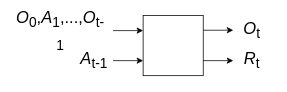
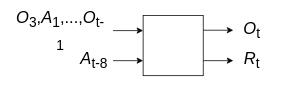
  <mxCell id="0" />
  <mxCell id="1" parent="0" />
  <mxCell id="2" value="" style="rounded=0;whiteSpace=wrap;html=1;" vertex="1" parent="1"><mxGeometry x="190" y="20" width="80" height="80" as="geometry" /></mxCell>
  <mxCell id="3" value="" style="endArrow=classic;html=1;rounded=0;" edge="1" parent="1"><mxGeometry width="50" height="50" relative="1" as="geometry"><mxPoint x="150" y="40" as="sourcePoint" /><mxPoint x="190" y="40" as="targetPoint" /></mxGeometry></mxCell>
  <mxCell id="4" value="" style="endArrow=classic;html=1;rounded=0;exitX=1;exitY=0.75;exitDx=0;exitDy=0;" edge="1" parent="1" source="2"><mxGeometry width="50" height="50" relative="1" as="geometry"><mxPoint x="350" y="80" as="sourcePoint" /><mxPoint x="310" y="80" as="targetPoint" /></mxGeometry></mxCell>
  <mxCell id="5" value="" style="endArrow=classic;html=1;rounded=0;" edge="1" parent="1"><mxGeometry width="50" height="50" relative="1" as="geometry"><mxPoint x="270" y="39.5" as="sourcePoint" /><mxPoint x="310" y="39.5" as="targetPoint" /></mxGeometry></mxCell>
- <mxCell id="6" value="&lt;font style=&quot;font-size: 22px;&quot;&gt;&lt;i&gt;O&lt;/i&gt;&lt;sub&gt;0&lt;/sub&gt;,&lt;i&gt;A&lt;/i&gt;&lt;sub&gt;1&lt;/sub&gt;,...,&lt;i&gt;O&lt;/i&gt;&lt;sub&gt;t-1&lt;/sub&gt;&lt;/font&gt;" style="text;html=1;strokeColor=none;fillColor=none;align=center;verticalAlign=middle;whiteSpace=wrap;rounded=0;" vertex="1" parent="1"><mxGeometry x="20" y="20" width="120" height="40" as="geometry" /></mxCell>
+ <mxCell id="6" value="&lt;font style=&quot;font-size: 22px;&quot;&gt;&lt;i&gt;O&lt;/i&gt;&lt;sub&gt;3&lt;/sub&gt;,&lt;i&gt;A&lt;/i&gt;&lt;sub&gt;1&lt;/sub&gt;,...,&lt;i&gt;O&lt;/i&gt;&lt;sub&gt;t-1&lt;/sub&gt;&lt;/font&gt;" style="text;html=1;strokeColor=none;fillColor=none;align=center;verticalAlign=middle;whiteSpace=wrap;rounded=0;" vertex="1" parent="1"><mxGeometry x="20" y="20" width="120" height="40" as="geometry" /></mxCell>
  <mxCell id="7" value="" style="endArrow=classic;html=1;rounded=0;" edge="1" parent="1"><mxGeometry width="50" height="50" relative="1" as="geometry"><mxPoint x="150" y="80" as="sourcePoint" /><mxPoint x="190" y="80" as="targetPoint" /></mxGeometry></mxCell>
- <mxCell id="8" value="&lt;font style=&quot;font-size: 22px;&quot;&gt;&lt;i&gt;A&lt;/i&gt;&lt;sub&gt;t-1&lt;/sub&gt;&lt;/font&gt;" style="text;html=1;strokeColor=none;fillColor=none;align=center;verticalAlign=middle;whiteSpace=wrap;rounded=0;" vertex="1" parent="1"><mxGeometry x="100" y="60" width="50" height="40" as="geometry" /></mxCell>
+ <mxCell id="8" value="&lt;font style=&quot;font-size: 22px;&quot;&gt;&lt;i&gt;A&lt;/i&gt;&lt;sub&gt;t-8&lt;/sub&gt;&lt;/font&gt;" style="text;html=1;strokeColor=none;fillColor=none;align=center;verticalAlign=middle;whiteSpace=wrap;rounded=0;" vertex="1" parent="1"><mxGeometry x="100" y="60" width="50" height="40" as="geometry" /></mxCell>
  <mxCell id="9" value="&lt;font style=&quot;font-size: 22px;&quot;&gt;&lt;i&gt;O&lt;/i&gt;&lt;sub&gt;t&lt;/sub&gt;&lt;/font&gt;" style="text;html=1;strokeColor=none;fillColor=none;align=center;verticalAlign=middle;whiteSpace=wrap;rounded=0;" vertex="1" parent="1"><mxGeometry x="310" y="20" width="50" height="40" as="geometry" /></mxCell>
  <mxCell id="10" value="&lt;font style=&quot;font-size: 22px;&quot;&gt;&lt;i&gt;R&lt;/i&gt;&lt;sub&gt;t&lt;/sub&gt;&lt;/font&gt;" style="text;html=1;strokeColor=none;fillColor=none;align=center;verticalAlign=middle;whiteSpace=wrap;rounded=0;" vertex="1" parent="1"><mxGeometry x="310" y="60" width="50" height="40" as="geometry" /></mxCell>
